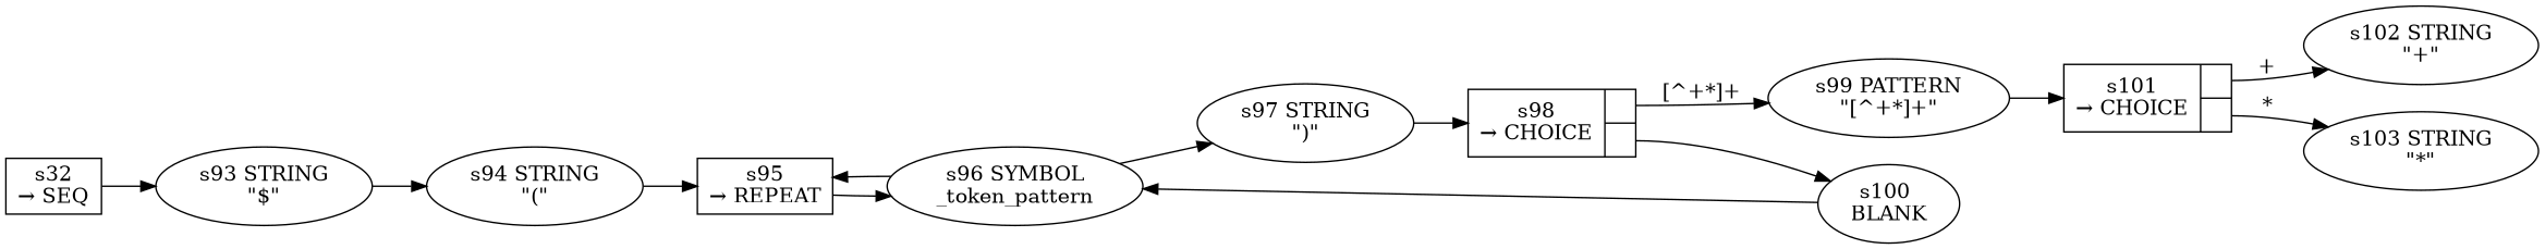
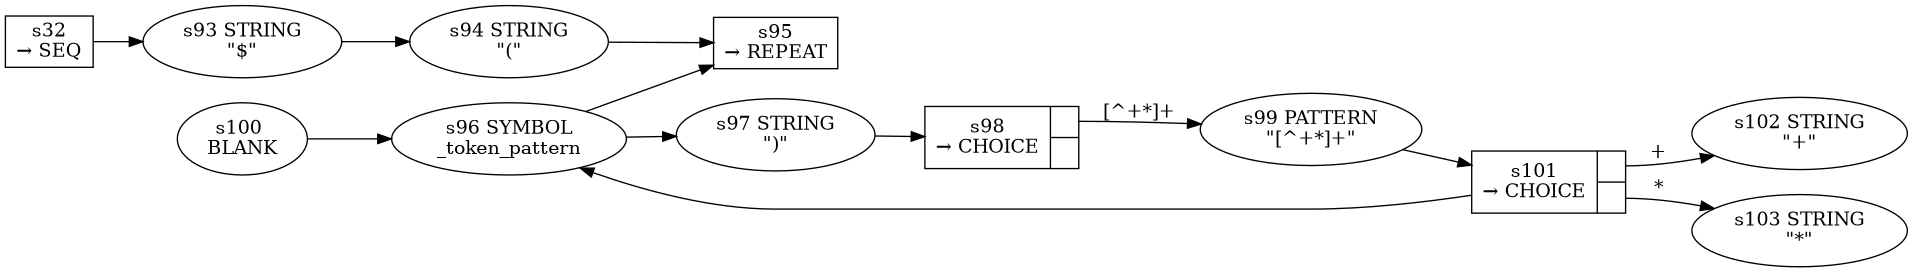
  digraph {
    rankdir=LR
    n1 [fixedsize=false label="s32\n&rarr; SEQ" peripheries=1 shape=record]
    n2 [label="s93 STRING\n\"$\""]
    n3 [label="s94 STRING\n\"(\""]
    n4 [fixedsize=false label="s95\n&rarr; REPEAT" peripheries=1 shape=record]
    n5 [label="s96 SYMBOL\n_token_pattern"]
    n6 [label="s97 STRING\n\")\""]
    n7 [fixedsize=false label="{s98\n&rarr; CHOICE|{<p0>|<p1>}}" peripheries=1 shape=record]
    n8 [label="s99 PATTERN\n\"[^+*]+\""]
    n9 [label="s100 \nBLANK"]
    n10 [fixedsize=false label="{s101\n&rarr; CHOICE|{<p0>|<p1>}}" peripheries=1 shape=record]
    n11 [label="s102 STRING\n\"+\""]
    n12 [label="s103 STRING\n\"*\""]
    n1 -> n2
    n2 -> n3
    n3 -> n4
-   n4 -> n5
+   n10 -> n5
    n5 -> n4
    n5 -> n6
    n6 -> n7
    n7 -> n8 [label="[^+*]+" tailport=p0]
-   n7 -> n9 [tailport=p1]
    n8 -> n10
    n9 -> n5
    n10 -> n11 [label="+" tailport=p0]
    n10 -> n12 [label="*" tailport=p1]
  }
